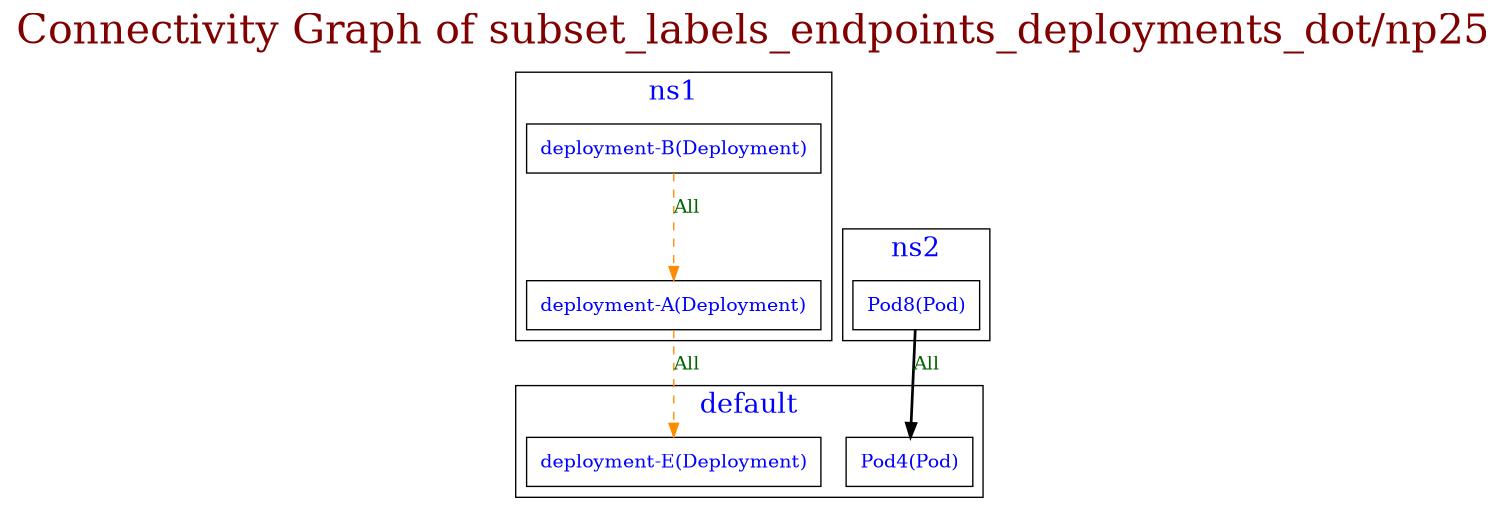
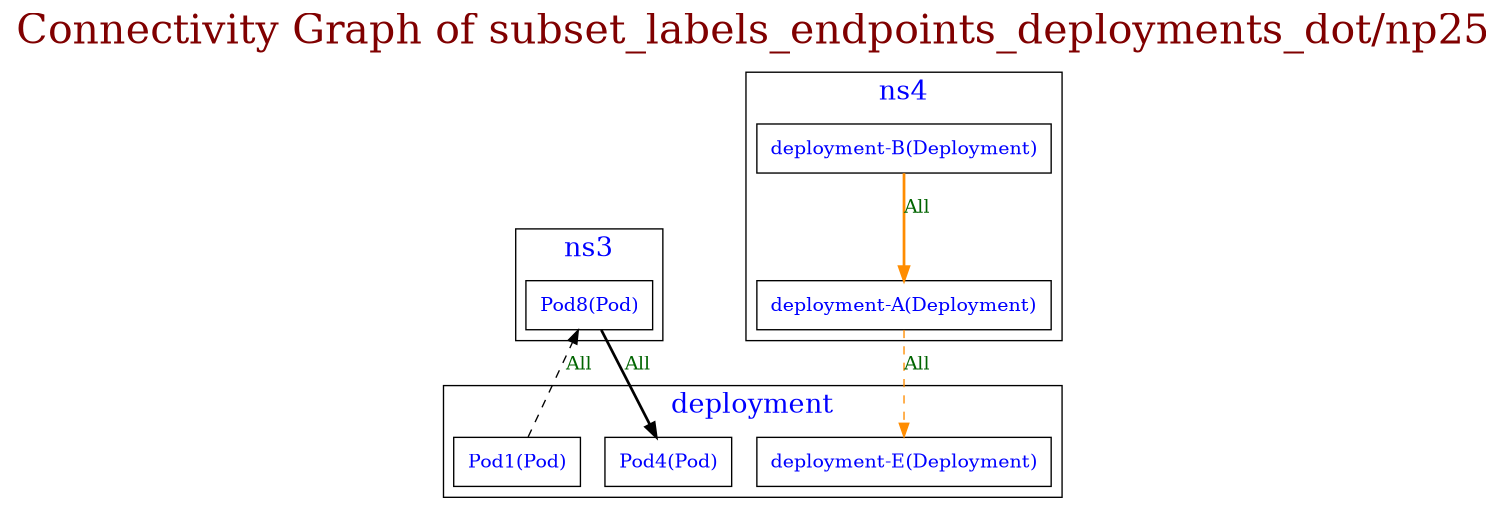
  digraph {
    fontcolor=webmaroon
    fontsize=30
    label="Connectivity Graph of subset_labels_endpoints_deployments_dot/np25"
    labelloc=t
    node [fontcolor=blue shape=box]
    edge [arrowhead=normal arrowtail=none color=black dir=both fontcolor=darkgreen style=dashed]
+   n1 [label=<<table border="0" cellspacing="0"><tr><td>Pod1(Pod)</td></tr></table>>]
    n2 [label=<<table border="0" cellspacing="0"><tr><td>Pod4(Pod)</td></tr></table>>]
    n3 [label=<<table border="0" cellspacing="0"><tr><td>deployment-E(Deployment)</td></tr></table>>]
    n4 [label=<<table border="0" cellspacing="0"><tr><td>deployment-A(Deployment)</td></tr></table>>]
    n5 [label=<<table border="0" cellspacing="0"><tr><td>deployment-B(Deployment)</td></tr></table>>]
    n6 [label=<<table border="0" cellspacing="0"><tr><td>Pod8(Pod)</td></tr></table>>]
    subgraph cluster_1 {
      fontcolor=blue
      fontsize=20
-     label=default
+     label=deployment
+     n1
      n2
      n3
    }
    subgraph cluster_2 {
      fontcolor=blue
      fontsize=20
-     label=ns1
+     label=ns4
      n4
      n5
    }
    subgraph cluster_3 {
      fontcolor=blue
      fontsize=20
-     label=ns2
+     label=ns3
      n6
    }
+   n1 -> n6 [label=All]
    n4 -> n3 [color=darkorange label=All]
-   n5 -> n4 [color=darkorange label=All]
+   n5 -> n4 [color=darkorange label=All style=bold]
    n6 -> n2 [label=All style=bold]
  }
